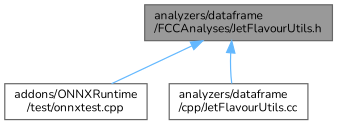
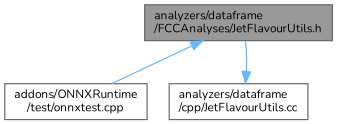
  digraph {
    fontname=Nunito
    node [color=grey40 fillcolor=white fontname=Nunito fontsize=10 shape=box style=filled]
    edge [color=steelblue1 dir=back fontname=Nunito fontsize=10 labelfontname=Helvetica labelfontsize=10 style=solid]
    n1 [color=gray40 fillcolor=grey60 fontcolor=black height=0.2 label="analyzers/dataframe\l/FCCAnalyses/JetFlavourUtils.h" width=0.4]
    n2 [height=0.2 label="addons/ONNXRuntime\l/test/onnxtest.cpp" width=0.4]
    n3 [height=0.2 label="analyzers/dataframe\l/cpp/JetFlavourUtils.cc" width=0.4]
    n1 -> n2
-   n1 -> n3
+   n3 -> n1
  }
